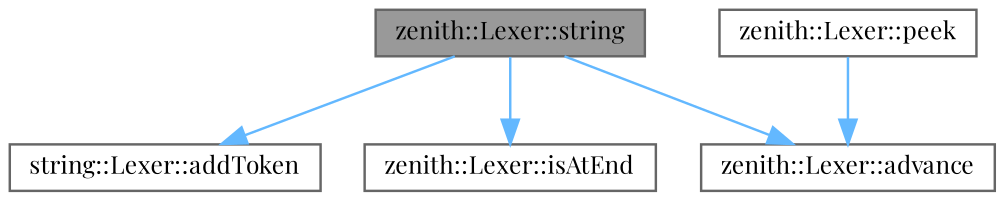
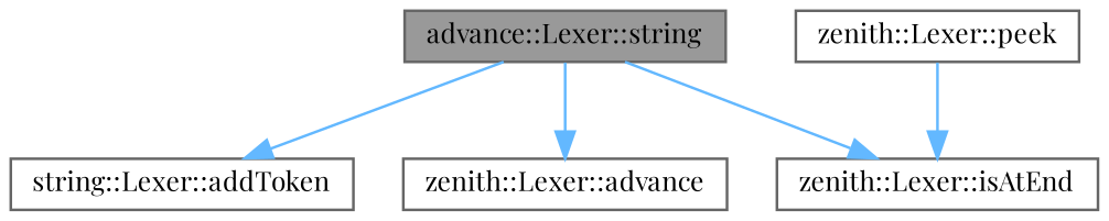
  digraph {
    fontname="Playfair Display"
    rankdir=TB
    node [color=grey40 fillcolor=white fontname="Playfair Display" fontsize=10 shape=box style=filled]
    edge [color=steelblue1 fontname="Playfair Display" fontsize=10 labelfontname=Helvetica labelfontsize=10 style=solid]
-   n1 [color=gray40 fillcolor=grey60 fontcolor=black height=0.2 label="zenith::Lexer::string" width=0.4]
+   n1 [color=gray40 fillcolor=grey60 fontcolor=black height=0.2 label="advance::Lexer::string" width=0.4]
    n2 [height=0.2 label="string::Lexer::addToken" width=0.4]
    n3 [height=0.2 label="zenith::Lexer::advance" width=0.4]
    n4 [height=0.2 label="zenith::Lexer::isAtEnd" width=0.4]
    n5 [height=0.2 label="zenith::Lexer::peek" width=0.4]
    n1 -> n2
    n1 -> n3
    n1 -> n4
-   n5 -> n3
+   n5 -> n4
  }
